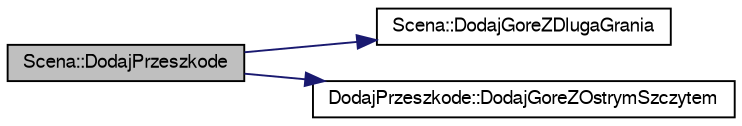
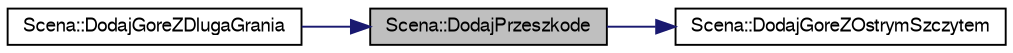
  digraph {
    rankdir=LR
    node [color=black fillcolor=white fontname=FreeSans fontsize=10 shape=record style=filled]
    edge [color=midnightblue fontname=FreeSans fontsize=10 labelfontname=FreeSans labelfontsize=10 style=solid]
    n1 [fillcolor=grey75 fontcolor=black height=0.2 label="Scena::DodajPrzeszkode" width=0.4]
    n2 [height=0.2 label="Scena::DodajGoreZDlugaGrania" width=0.4]
-   n3 [height=0.2 label="DodajPrzeszkode::DodajGoreZOstrymSzczytem" width=0.4]
-   n1 -> n2
+   n3 [height=0.2 label="Scena::DodajGoreZOstrymSzczytem" width=0.4]
+   n2 -> n1
    n1 -> n3
  }
